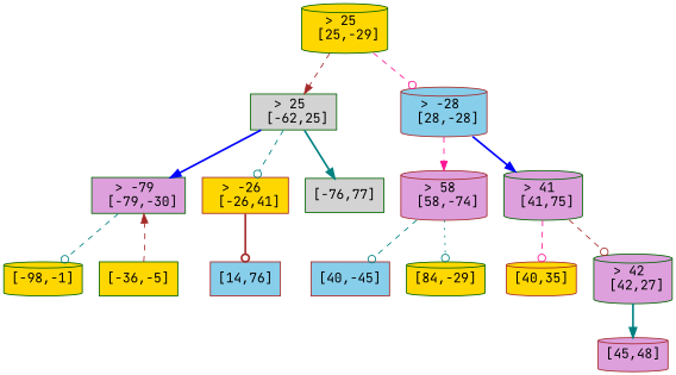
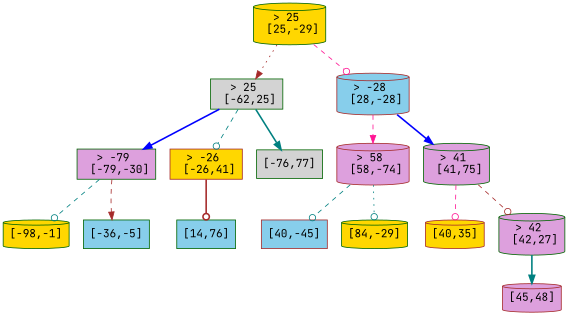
  digraph {
    fontname="JetBrains Mono"
    node [color=darkgreen fillcolor=gold fontname="JetBrains Mono" shape=cylinder style=filled]
    edge [arrowhead=odot color=teal fontname="JetBrains Mono" style=dashed]
    n1 [label="> 25 \n [25,-29]"]
    n2 [fillcolor=lightgrey label="> 25 \n [-62,25]" shape=box]
    n3 [color=brown fillcolor=skyblue label="> -28 \n [28,-28]"]
    n4 [fillcolor=plum label="> -79 \n [-79,-30]" shape=box]
    n5 [color=brown label="> -26 \n [-26,41]" shape=box]
    n6 [fillcolor=lightgrey label="[-76,77]" shape=box]
    n7 [color=brown fillcolor=plum label="> 58 \n [58,-74]"]
    n8 [fillcolor=plum label="> 41 \n [41,75]"]
    n9 [label="[-98,-1]"]
-   n10 [label="[-36,-5]" shape=box]
-   n11 [color=brown fillcolor=skyblue label="[14,76]" shape=box]
+   n10 [fillcolor=skyblue label="[-36,-5]" shape=box]
+   n11 [fillcolor=skyblue label="[14,76]" shape=box]
    n12 [color=brown fillcolor=skyblue label="[40,-45]" shape=box]
    n13 [label="[84,-29]"]
    n14 [color=brown label="[40,35]"]
    n15 [fillcolor=plum label="> 42 \n [42,27]"]
    n16 [color=brown fillcolor=plum label="[45,48]"]
-   n1 -> n2 [arrowhead=normal color=brown]
+   n1 -> n2 [arrowhead=normal color=brown style=dotted]
    n1 -> n3 [color=deeppink]
    n2 -> n4 [arrowhead=normal color=blue style=bold]
    n2 -> n5
    n2 -> n6 [arrowhead=normal style=bold]
    n3 -> n7 [arrowhead=normal color=deeppink]
    n3 -> n8 [arrowhead=normal color=blue style=bold]
    n4 -> n9
-   n10 -> n4 [arrowhead=normal color=brown]
+   n4 -> n10 [arrowhead=normal color=brown]
    n5 -> n11 [color=brown style=bold]
    n7 -> n12
    n7 -> n13 [style=dotted]
    n8 -> n14 [color=deeppink]
    n8 -> n15 [color=brown]
    n15 -> n16 [arrowhead=normal style=bold]
  }
